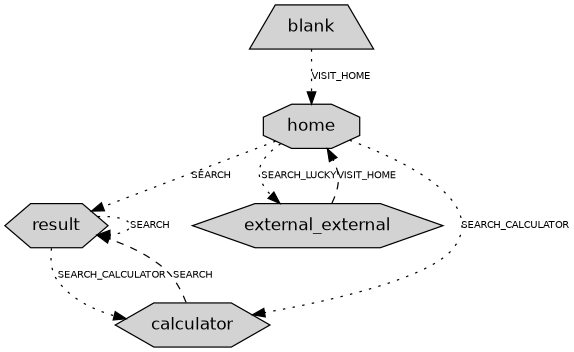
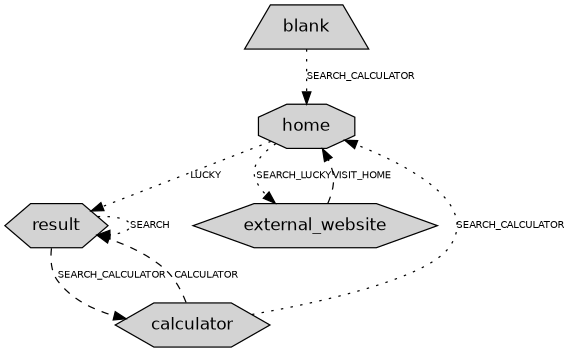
  digraph {
    fontname="DejaVu Sans"
    node [fontname="DejaVu Sans" shape=hexagon style=filled]
    edge [fontname="DejaVu Sans" fontsize=8 style=dotted]
    blank [shape=trapezium]
    home [shape=octagon]
    result
-   external_website [label=external_external]
+   external_website
    calculator
-   blank -> home [label=VISIT_HOME]
-   home -> result [label=SEARCH]
+   blank -> home [label=SEARCH_CALCULATOR]
+   home -> result [label=LUCKY]
    home -> external_website [label=SEARCH_LUCKY]
-   home -> calculator [label=SEARCH_CALCULATOR]
+   calculator -> home [label=SEARCH_CALCULATOR]
    result -> result [label=SEARCH]
-   result -> calculator [label=SEARCH_CALCULATOR]
+   result -> calculator [label=SEARCH_CALCULATOR style=dashed]
    external_website -> home [label=VISIT_HOME style=dashed]
-   calculator -> result [label=SEARCH style=dashed]
+   calculator -> result [label=CALCULATOR style=dashed]
  }
